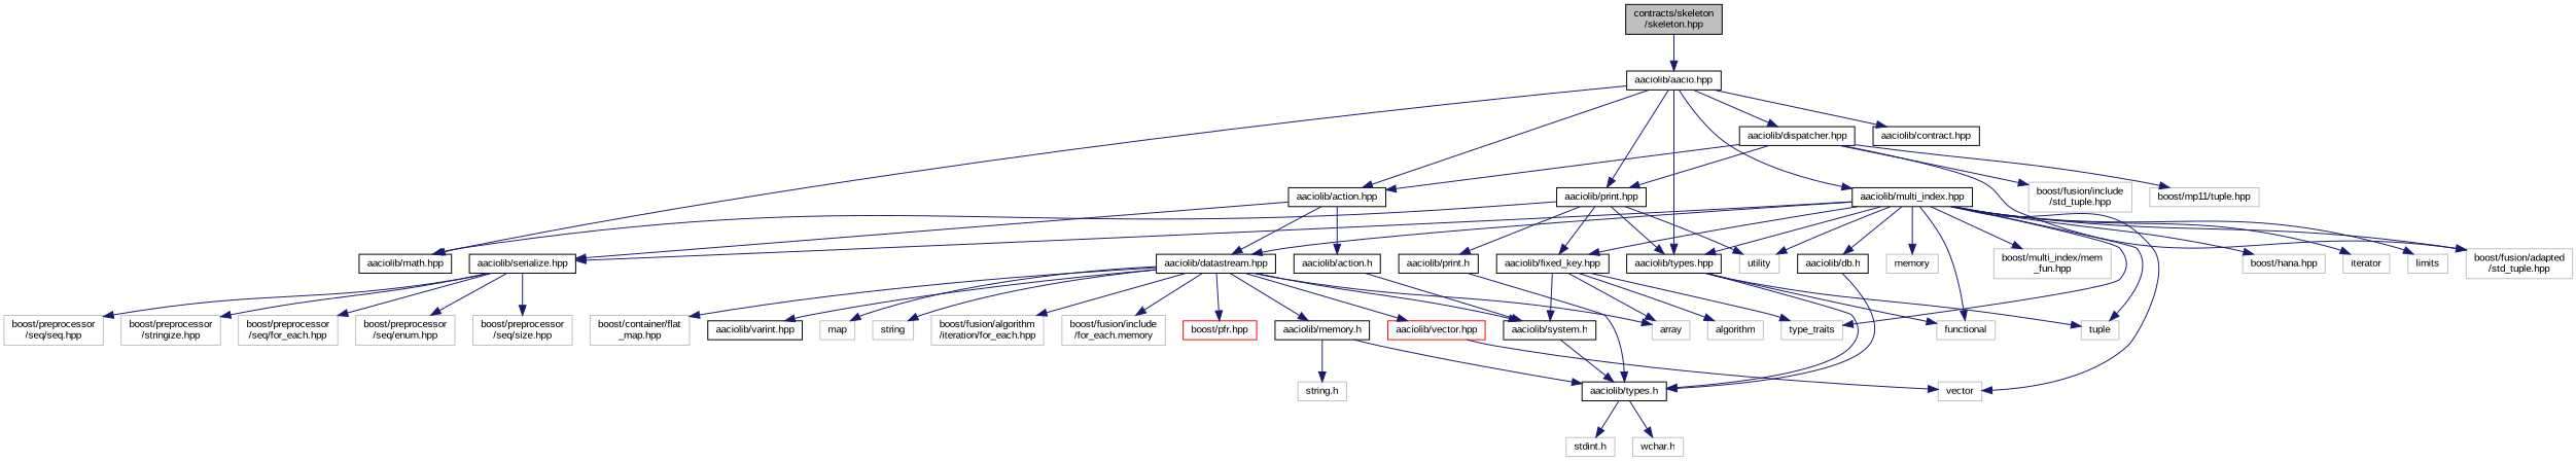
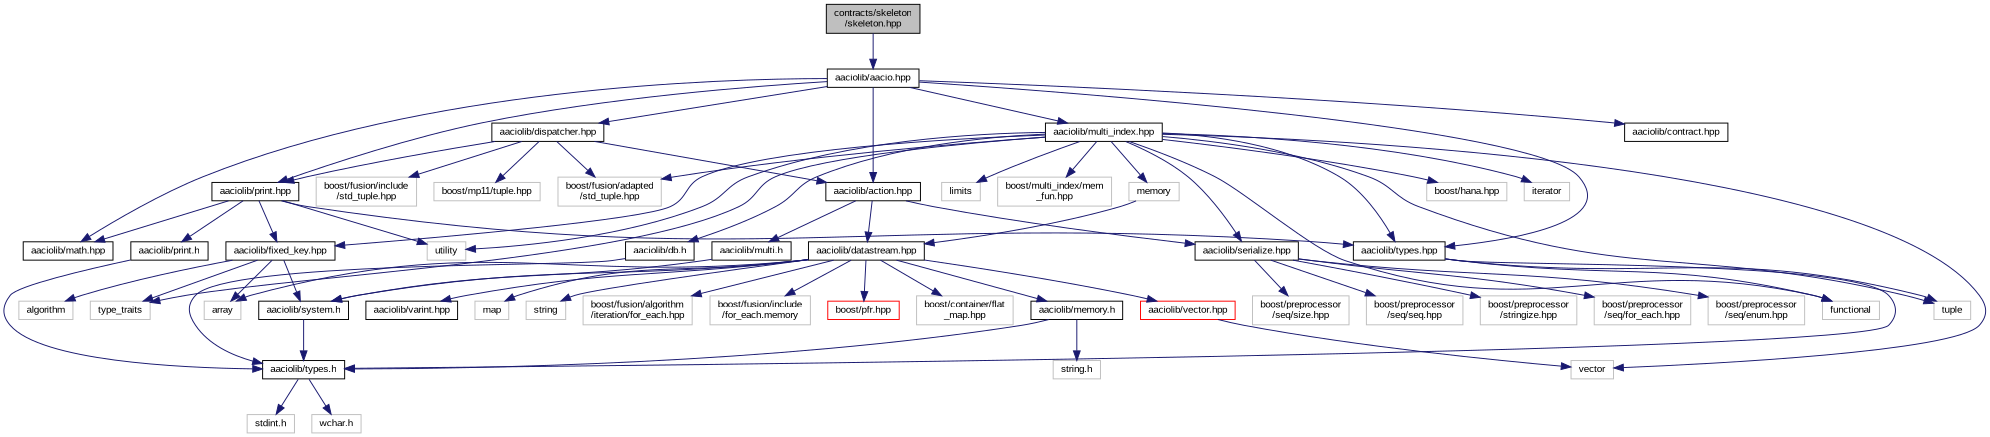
  digraph {
    fontname="Liberation Sans"
    node [color=grey75 fillcolor=white fontname="Liberation Sans" fontsize=10 shape=record style=filled]
    edge [color=midnightblue fontname="Liberation Sans" fontsize=10 labelfontname=Helvetica labelfontsize=10 style=solid]
    n1 [color=black fillcolor=grey75 fontcolor=black height=0.2 label="contracts/skeleton\l/skeleton.hpp" width=0.4]
    n2 [color=black height=0.2 label="aaciolib/aacio.hpp" width=0.4]
    n3 [color=black height=0.2 label="aaciolib/types.hpp" width=0.4]
    n4 [color=black height=0.2 label="aaciolib/action.hpp" width=0.4]
    n5 [color=black height=0.2 label="aaciolib/print.hpp" width=0.4]
    n6 [color=black height=0.2 label="aaciolib/math.hpp" width=0.4]
    n7 [color=black height=0.2 label="aaciolib/multi_index.hpp" width=0.4]
    n8 [color=black height=0.2 label="aaciolib/dispatcher.hpp" width=0.4]
    n9 [color=black height=0.2 label="aaciolib/contract.hpp" width=0.4]
    n10 [color=black height=0.2 label="aaciolib/types.h" width=0.4]
    n11 [height=0.2 label=functional width=0.4]
    n12 [height=0.2 label=tuple width=0.4]
-   n13 [color=black height=0.2 label="aaciolib/action.h" width=0.4]
+   n13 [color=black height=0.2 label="aaciolib/multi.h" width=0.4]
    n14 [color=black height=0.2 label="aaciolib/datastream.hpp" width=0.4]
    n15 [color=black height=0.2 label="aaciolib/serialize.hpp" width=0.4]
    n16 [color=black height=0.2 label="aaciolib/print.h" width=0.4]
    n17 [color=black height=0.2 label="aaciolib/fixed_key.hpp" width=0.4]
    n18 [height=0.2 label=utility width=0.4]
    n19 [height=0.2 label=vector width=0.4]
    n20 [height=0.2 label=type_traits width=0.4]
    n21 [height=0.2 label="boost/hana.hpp" width=0.4]
    n22 [height=0.2 label=iterator width=0.4]
    n23 [height=0.2 label=limits width=0.4]
    n24 [height=0.2 label=memory width=0.4]
    n25 [height=0.2 label="boost/multi_index/mem\l_fun.hpp" width=0.4]
    n26 [color=black height=0.2 label="aaciolib/db.h" width=0.4]
    n27 [height=0.2 label="boost/fusion/adapted\l/std_tuple.hpp" width=0.4]
    n28 [height=0.2 label="boost/fusion/include\l/std_tuple.hpp" width=0.4]
    n29 [height=0.2 label="boost/mp11/tuple.hpp" width=0.4]
    n30 [height=0.2 label="stdint.h" width=0.4]
    n31 [height=0.2 label="wchar.h" width=0.4]
    n32 [color=black height=0.2 label="aaciolib/system.h" width=0.4]
    n33 [color=black height=0.2 label="aaciolib/memory.h" width=0.4]
    n34 [color=red height=0.2 label="aaciolib/vector.hpp" width=0.4]
    n35 [height=0.2 label="boost/container/flat\l_map.hpp" width=0.4]
    n36 [color=black height=0.2 label="aaciolib/varint.hpp" width=0.4]
    n37 [height=0.2 label=array width=0.4]
    n38 [height=0.2 label=map width=0.4]
    n39 [height=0.2 label=string width=0.4]
    n40 [height=0.2 label="boost/fusion/algorithm\l/iteration/for_each.hpp" width=0.4]
    n41 [height=0.2 label="boost/fusion/include\l/for_each.memory" width=0.4]
    n42 [color=red height=0.2 label="boost/pfr.hpp" width=0.4]
    n43 [height=0.2 label="boost/preprocessor\l/seq/for_each.hpp" width=0.4]
    n44 [height=0.2 label="boost/preprocessor\l/seq/enum.hpp" width=0.4]
    n45 [height=0.2 label="boost/preprocessor\l/seq/size.hpp" width=0.4]
    n46 [height=0.2 label="boost/preprocessor\l/seq/seq.hpp" width=0.4]
    n47 [height=0.2 label="boost/preprocessor\l/stringize.hpp" width=0.4]
    n48 [height=0.2 label="string.h" width=0.4]
    n49 [height=0.2 label=algorithm width=0.4]
    n1 -> n2
    n2 -> n3
    n2 -> n4
    n2 -> n5
    n2 -> n6
    n2 -> n7
    n2 -> n8
    n2 -> n9
    n3 -> n10
    n3 -> n11
    n3 -> n12
    n4 -> n13
    n4 -> n14
    n4 -> n15
    n5 -> n3
    n5 -> n6
    n5 -> n16
    n5 -> n17
    n5 -> n18
    n7 -> n3
    n7 -> n11
    n7 -> n12
-   n7 -> n14
+   n24 -> n14
    n7 -> n15
    n7 -> n17
    n7 -> n18
    n7 -> n19
    n7 -> n20
    n7 -> n21
    n7 -> n22
    n7 -> n23
    n7 -> n24
    n7 -> n25
    n7 -> n26
    n7 -> n27
    n8 -> n4
    n8 -> n5
    n8 -> n27
    n8 -> n28
    n8 -> n29
    n10 -> n30
    n10 -> n31
    n13 -> n32
    n14 -> n32
    n14 -> n33
    n14 -> n34
    n14 -> n35
    n14 -> n36
    n14 -> n37
    n14 -> n38
    n14 -> n39
    n14 -> n40
    n14 -> n41
    n14 -> n42
    n15 -> n43
    n15 -> n44
    n15 -> n45
    n15 -> n46
    n15 -> n47
    n16 -> n10
    n17 -> n20
    n17 -> n32
    n17 -> n37
    n17 -> n49
    n26 -> n10
    n32 -> n10
    n33 -> n10
    n33 -> n48
    n34 -> n19
  }
